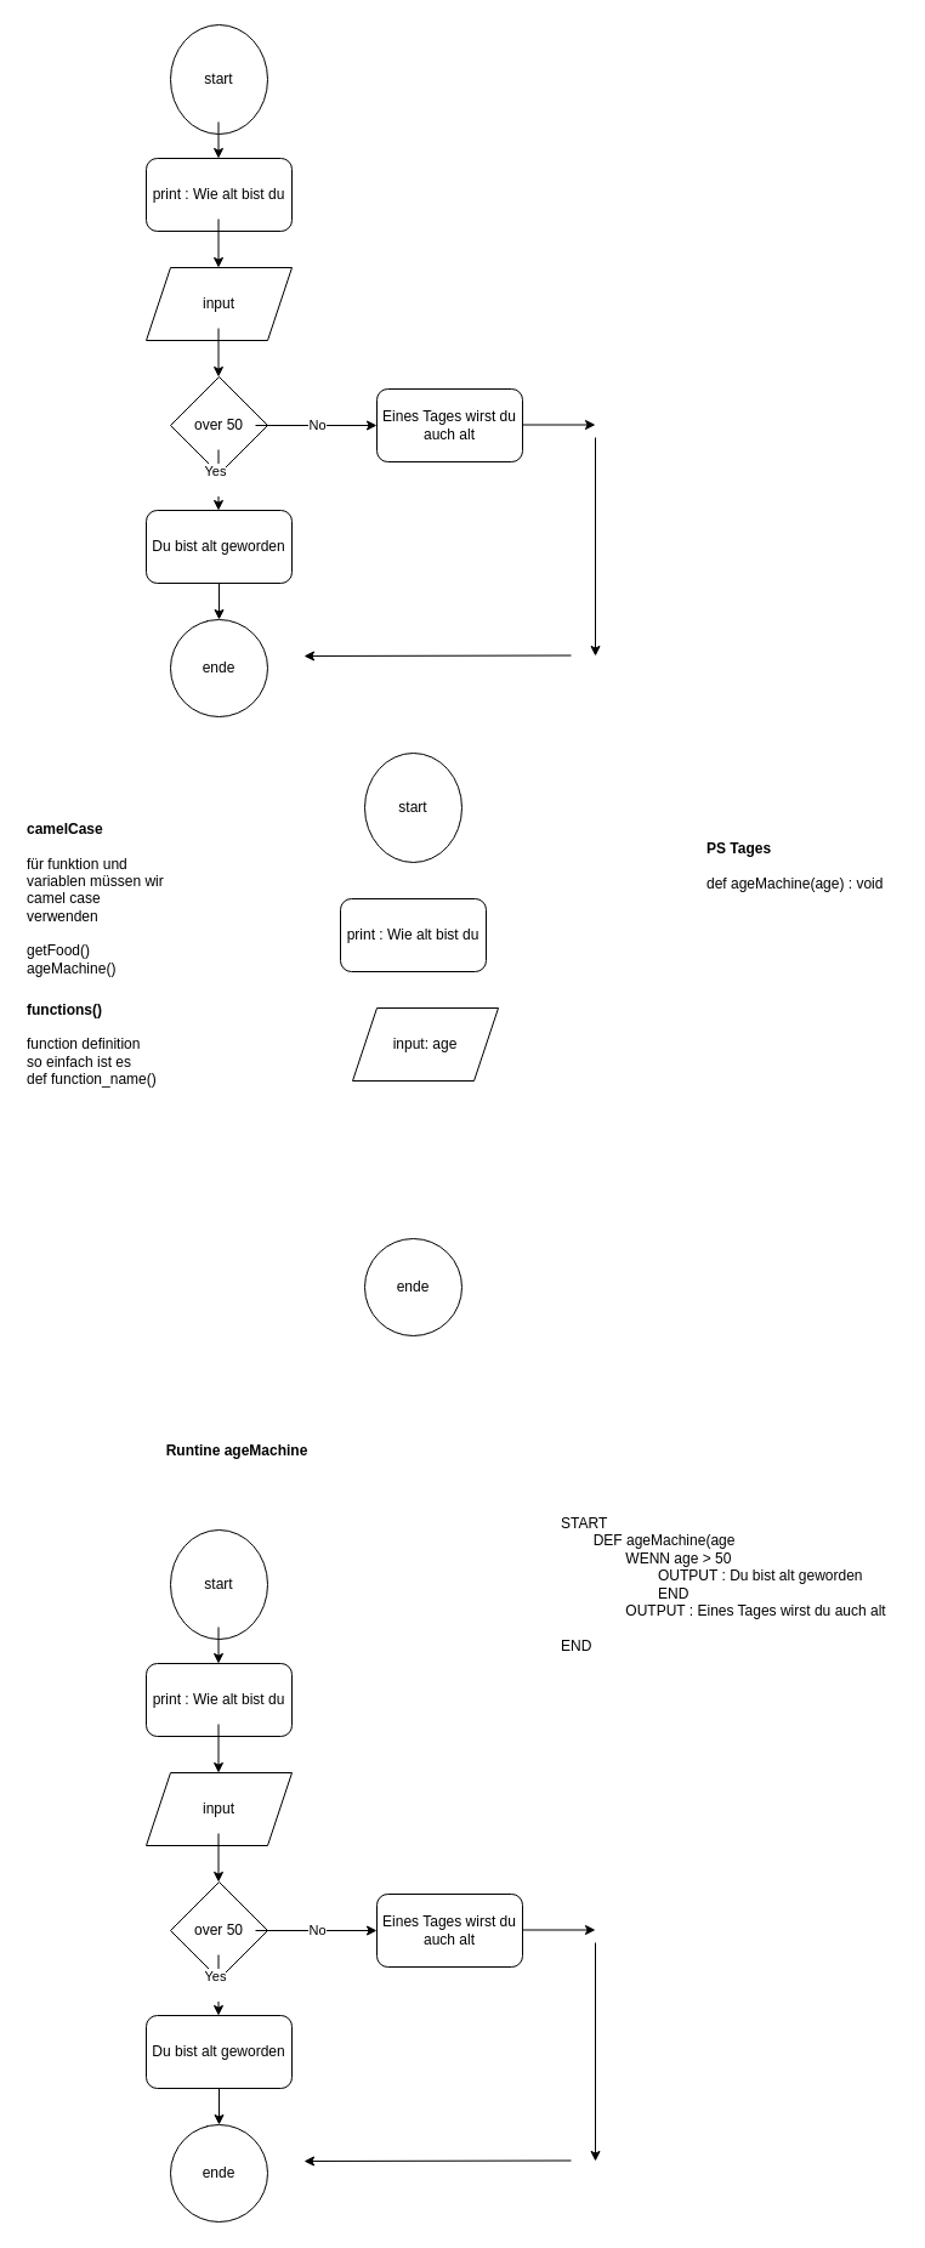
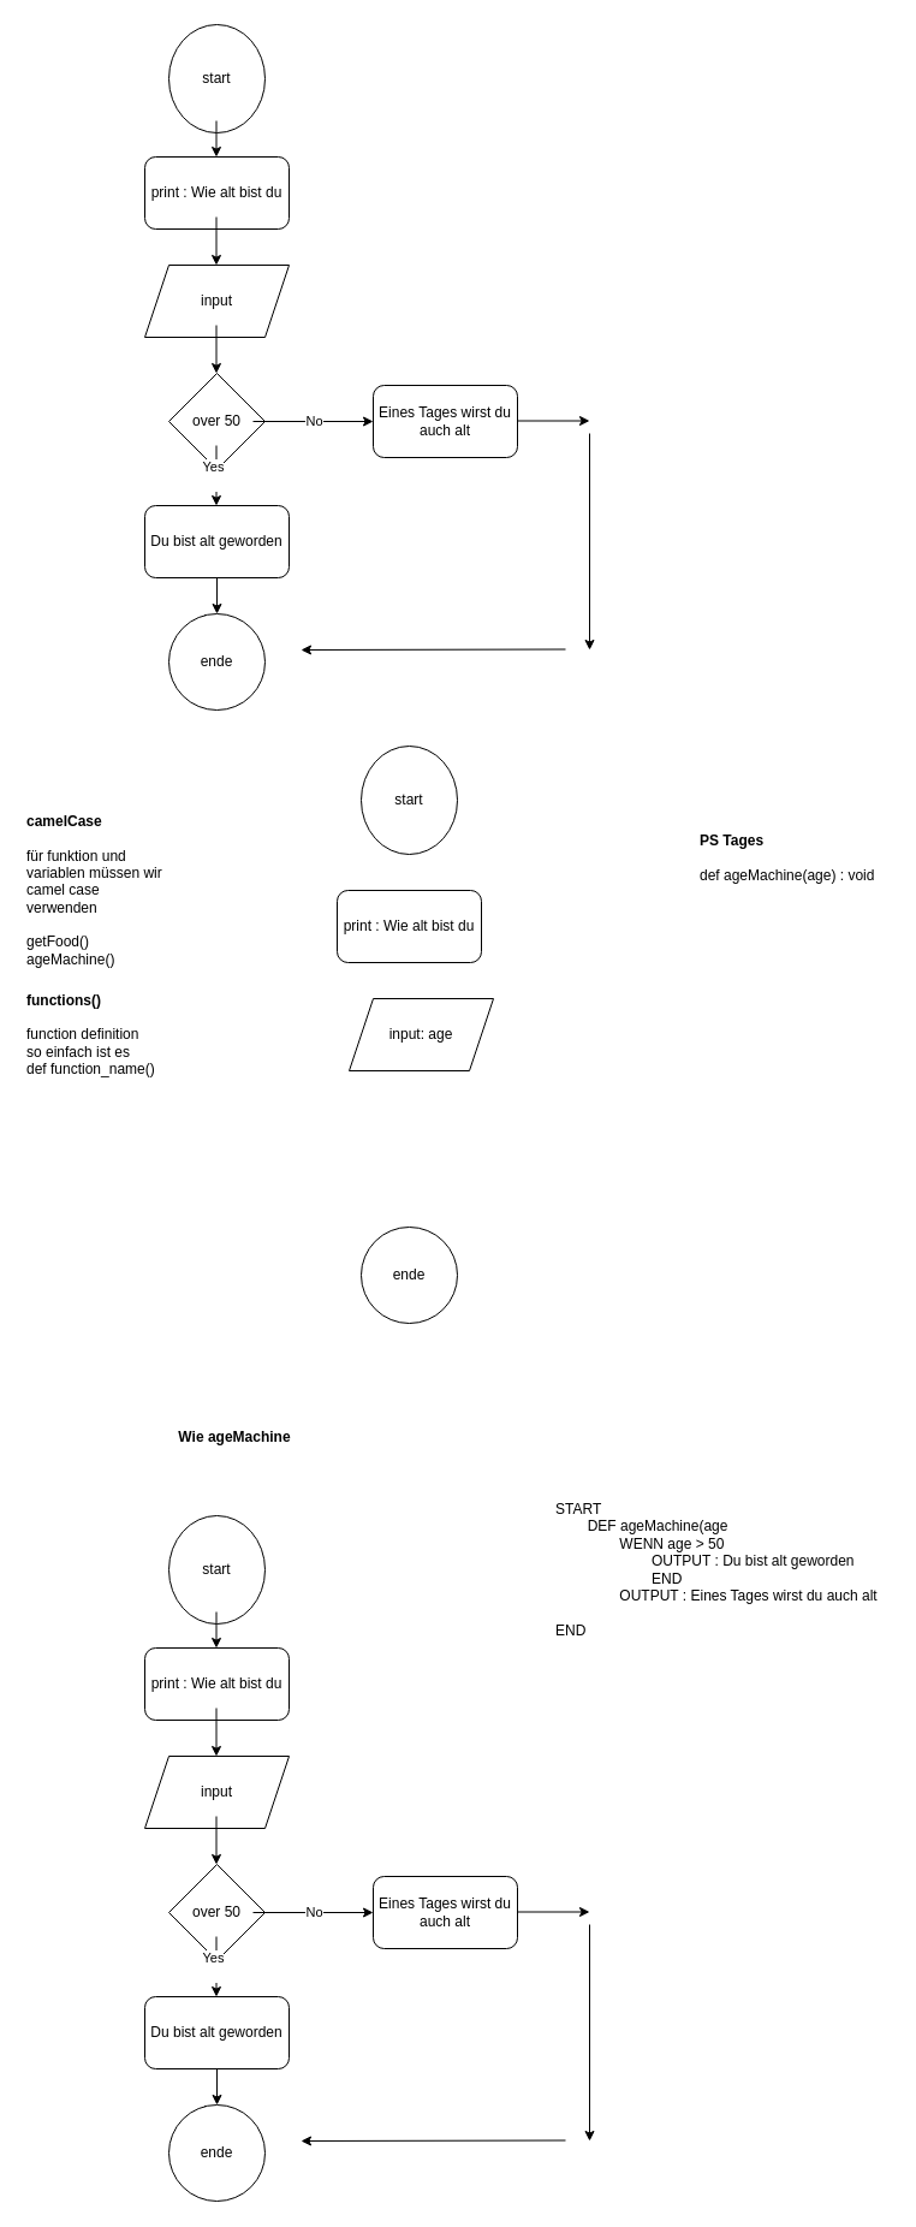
  <mxCell id="0" />
  <mxCell id="1" parent="0" />
  <mxCell id="2" value="start" style="ellipse;whiteSpace=wrap;html=1;" vertex="1" parent="1"><mxGeometry x="140" y="20" width="80" height="90" as="geometry" /></mxCell>
  <mxCell id="3" value="input" style="shape=parallelogram;perimeter=parallelogramPerimeter;whiteSpace=wrap;html=1;fixedSize=1;" vertex="1" parent="1"><mxGeometry x="120" y="220" width="120" height="60" as="geometry" /></mxCell>
  <mxCell id="4" value="print : Wie alt bist du" style="rounded=1;whiteSpace=wrap;html=1;" vertex="1" parent="1"><mxGeometry x="120" y="130" width="120" height="60" as="geometry" /></mxCell>
  <mxCell id="5" value="over 50" style="rhombus;whiteSpace=wrap;html=1;" vertex="1" parent="1"><mxGeometry x="140" y="310" width="80" height="80" as="geometry" /></mxCell>
  <mxCell id="6" value="" style="endArrow=classic;html=1;rounded=0;" edge="1" parent="1"><mxGeometry relative="1" as="geometry"><mxPoint x="179.5" y="370" as="sourcePoint" /><mxPoint x="179.5" y="420" as="targetPoint" /></mxGeometry></mxCell>
  <mxCell id="7" value="Yes&lt;div&gt;&lt;br&gt;&lt;/div&gt;" style="edgeLabel;html=1;align=center;verticalAlign=middle;resizable=0;points=[];" vertex="1" connectable="0" parent="6"><mxGeometry x="-0.04" y="-3" relative="1" as="geometry"><mxPoint as="offset" /></mxGeometry></mxCell>
  <mxCell id="8" value="Du bist alt geworden" style="rounded=1;whiteSpace=wrap;html=1;" vertex="1" parent="1"><mxGeometry x="120" y="420" width="120" height="60" as="geometry" /></mxCell>
  <mxCell id="9" value="" style="endArrow=classic;html=1;rounded=0;" edge="1" parent="1"><mxGeometry relative="1" as="geometry"><mxPoint x="210" y="350" as="sourcePoint" /><mxPoint x="310" y="350" as="targetPoint" /></mxGeometry></mxCell>
  <mxCell id="10" value="No" style="edgeLabel;html=1;align=center;verticalAlign=middle;resizable=0;points=[];" vertex="1" connectable="0" parent="9"><mxGeometry y="1" relative="1" as="geometry"><mxPoint as="offset" /></mxGeometry></mxCell>
  <mxCell id="11" value="Eines Tages wirst du auch alt" style="rounded=1;whiteSpace=wrap;html=1;" vertex="1" parent="1"><mxGeometry x="310" y="320" width="120" height="60" as="geometry" /></mxCell>
  <mxCell id="12" value="" style="endArrow=classic;html=1;rounded=0;" edge="1" parent="1"><mxGeometry width="50" height="50" relative="1" as="geometry"><mxPoint x="430" y="349.5" as="sourcePoint" /><mxPoint x="490" y="349.5" as="targetPoint" /></mxGeometry></mxCell>
  <mxCell id="13" value="" style="endArrow=classic;html=1;rounded=0;" edge="1" parent="1"><mxGeometry width="50" height="50" relative="1" as="geometry"><mxPoint x="490" y="360" as="sourcePoint" /><mxPoint x="490" y="540" as="targetPoint" /></mxGeometry></mxCell>
  <mxCell id="14" value="" style="endArrow=classic;html=1;rounded=0;" edge="1" parent="1"><mxGeometry width="50" height="50" relative="1" as="geometry"><mxPoint x="470" y="539.5" as="sourcePoint" /><mxPoint x="250" y="540" as="targetPoint" /></mxGeometry></mxCell>
  <mxCell id="15" value="" style="endArrow=classic;html=1;rounded=0;" edge="1" parent="1" source="20"><mxGeometry width="50" height="50" relative="1" as="geometry"><mxPoint x="169.5" y="490" as="sourcePoint" /><mxPoint x="169.5" y="510" as="targetPoint" /></mxGeometry></mxCell>
  <mxCell id="16" value="" style="endArrow=classic;html=1;rounded=0;" edge="1" parent="1"><mxGeometry width="50" height="50" relative="1" as="geometry"><mxPoint x="179.5" y="100" as="sourcePoint" /><mxPoint x="179.5" y="130" as="targetPoint" /></mxGeometry></mxCell>
  <mxCell id="17" value="" style="endArrow=classic;html=1;rounded=0;" edge="1" parent="1"><mxGeometry width="50" height="50" relative="1" as="geometry"><mxPoint x="179.5" y="180" as="sourcePoint" /><mxPoint x="179.5" y="220" as="targetPoint" /></mxGeometry></mxCell>
  <mxCell id="18" value="" style="endArrow=classic;html=1;rounded=0;" edge="1" parent="1"><mxGeometry width="50" height="50" relative="1" as="geometry"><mxPoint x="179.5" y="270" as="sourcePoint" /><mxPoint x="179.5" y="310" as="targetPoint" /></mxGeometry></mxCell>
  <mxCell id="19" value="" style="endArrow=classic;html=1;rounded=0;exitX=0.5;exitY=1;exitDx=0;exitDy=0;" edge="1" parent="1" source="8" target="20"><mxGeometry width="50" height="50" relative="1" as="geometry"><mxPoint x="169.5" y="490" as="sourcePoint" /><mxPoint x="169.5" y="510" as="targetPoint" /></mxGeometry></mxCell>
  <mxCell id="20" value="ende" style="ellipse;whiteSpace=wrap;html=1;" vertex="1" parent="1"><mxGeometry x="140" y="510" width="80" height="80" as="geometry" /></mxCell>
  <mxCell id="21" value="&lt;b&gt;PS Tages&lt;/b&gt;&lt;div&gt;&lt;br&gt;&lt;/div&gt;&lt;div&gt;def ageMachine(age) : void&lt;/div&gt;&lt;div&gt;&lt;span style=&quot;white-space: pre;&quot;&gt;&#09;&lt;/span&gt;&lt;br&gt;&lt;/div&gt;" style="text;html=1;align=left;verticalAlign=middle;whiteSpace=wrap;rounded=0;" vertex="1" parent="1"><mxGeometry x="580" y="660" width="160" height="120" as="geometry" /></mxCell>
  <mxCell id="22" value="&lt;b&gt;camelCase&lt;/b&gt;&lt;div&gt;&lt;b&gt;&lt;br&gt;&lt;/b&gt;&lt;/div&gt;&lt;div&gt;für funktion und variablen müssen wir camel case verwenden&lt;/div&gt;&lt;div&gt;&lt;br&gt;&lt;/div&gt;&lt;div&gt;getFood()&lt;/div&gt;&lt;div&gt;ageMachine()&lt;/div&gt;" style="text;html=1;align=left;verticalAlign=middle;whiteSpace=wrap;rounded=0;" vertex="1" parent="1"><mxGeometry x="20" y="700" width="120" height="80" as="geometry" /></mxCell>
  <mxCell id="23" value="&lt;b&gt;functions()&lt;/b&gt;&lt;div&gt;&lt;b&gt;&lt;br&gt;&lt;/b&gt;&lt;/div&gt;&lt;div&gt;function definition&lt;/div&gt;&lt;div&gt;so einfach ist es&lt;/div&gt;&lt;div&gt;def function_name()&lt;/div&gt;" style="text;html=1;align=left;verticalAlign=middle;whiteSpace=wrap;rounded=0;" vertex="1" parent="1"><mxGeometry x="20" y="820" width="120" height="80" as="geometry" /></mxCell>
  <mxCell id="24" value="start" style="ellipse;whiteSpace=wrap;html=1;" vertex="1" parent="1"><mxGeometry x="300" y="620" width="80" height="90" as="geometry" /></mxCell>
  <mxCell id="25" value="ende" style="ellipse;whiteSpace=wrap;html=1;" vertex="1" parent="1"><mxGeometry x="300" y="1020" width="80" height="80" as="geometry" /></mxCell>
  <mxCell id="26" value="print : Wie alt bist du" style="rounded=1;whiteSpace=wrap;html=1;" vertex="1" parent="1"><mxGeometry x="280" y="740" width="120" height="60" as="geometry" /></mxCell>
  <mxCell id="27" value="input: age" style="shape=parallelogram;perimeter=parallelogramPerimeter;whiteSpace=wrap;html=1;fixedSize=1;" vertex="1" parent="1"><mxGeometry x="290" y="830" width="120" height="60" as="geometry" /></mxCell>
  <mxCell id="28" value="start" style="ellipse;whiteSpace=wrap;html=1;" vertex="1" parent="1"><mxGeometry x="140" y="1260" width="80" height="90" as="geometry" /></mxCell>
  <mxCell id="29" value="input" style="shape=parallelogram;perimeter=parallelogramPerimeter;whiteSpace=wrap;html=1;fixedSize=1;" vertex="1" parent="1"><mxGeometry x="120" y="1460" width="120" height="60" as="geometry" /></mxCell>
  <mxCell id="30" value="print : Wie alt bist du" style="rounded=1;whiteSpace=wrap;html=1;" vertex="1" parent="1"><mxGeometry x="120" y="1370" width="120" height="60" as="geometry" /></mxCell>
  <mxCell id="31" value="over 50" style="rhombus;whiteSpace=wrap;html=1;" vertex="1" parent="1"><mxGeometry x="140" y="1550" width="80" height="80" as="geometry" /></mxCell>
  <mxCell id="32" value="" style="endArrow=classic;html=1;rounded=0;" edge="1" parent="1"><mxGeometry relative="1" as="geometry"><mxPoint x="179.5" y="1610" as="sourcePoint" /><mxPoint x="179.5" y="1660" as="targetPoint" /></mxGeometry></mxCell>
  <mxCell id="33" value="Yes&lt;div&gt;&lt;br&gt;&lt;/div&gt;" style="edgeLabel;html=1;align=center;verticalAlign=middle;resizable=0;points=[];" vertex="1" connectable="0" parent="32"><mxGeometry x="-0.04" y="-3" relative="1" as="geometry"><mxPoint as="offset" /></mxGeometry></mxCell>
  <mxCell id="34" value="Du bist alt geworden" style="rounded=1;whiteSpace=wrap;html=1;" vertex="1" parent="1"><mxGeometry x="120" y="1660" width="120" height="60" as="geometry" /></mxCell>
  <mxCell id="35" value="" style="endArrow=classic;html=1;rounded=0;" edge="1" parent="1"><mxGeometry relative="1" as="geometry"><mxPoint x="210" y="1590" as="sourcePoint" /><mxPoint x="310" y="1590" as="targetPoint" /></mxGeometry></mxCell>
  <mxCell id="36" value="No" style="edgeLabel;html=1;align=center;verticalAlign=middle;resizable=0;points=[];" vertex="1" connectable="0" parent="35"><mxGeometry y="1" relative="1" as="geometry"><mxPoint as="offset" /></mxGeometry></mxCell>
  <mxCell id="37" value="Eines Tages wirst du auch alt" style="rounded=1;whiteSpace=wrap;html=1;" vertex="1" parent="1"><mxGeometry x="310" y="1560" width="120" height="60" as="geometry" /></mxCell>
  <mxCell id="38" value="" style="endArrow=classic;html=1;rounded=0;" edge="1" parent="1"><mxGeometry width="50" height="50" relative="1" as="geometry"><mxPoint x="430" y="1589.5" as="sourcePoint" /><mxPoint x="490" y="1589.5" as="targetPoint" /></mxGeometry></mxCell>
  <mxCell id="39" value="" style="endArrow=classic;html=1;rounded=0;" edge="1" parent="1"><mxGeometry width="50" height="50" relative="1" as="geometry"><mxPoint x="490" y="1600" as="sourcePoint" /><mxPoint x="490" y="1780" as="targetPoint" /></mxGeometry></mxCell>
  <mxCell id="40" value="" style="endArrow=classic;html=1;rounded=0;" edge="1" parent="1"><mxGeometry width="50" height="50" relative="1" as="geometry"><mxPoint x="470" y="1779.5" as="sourcePoint" /><mxPoint x="250" y="1780" as="targetPoint" /></mxGeometry></mxCell>
  <mxCell id="41" value="" style="endArrow=classic;html=1;rounded=0;" edge="1" source="46" parent="1"><mxGeometry width="50" height="50" relative="1" as="geometry"><mxPoint x="169.5" y="1730" as="sourcePoint" /><mxPoint x="169.5" y="1750" as="targetPoint" /></mxGeometry></mxCell>
  <mxCell id="42" value="" style="endArrow=classic;html=1;rounded=0;" edge="1" parent="1"><mxGeometry width="50" height="50" relative="1" as="geometry"><mxPoint x="179.5" y="1340" as="sourcePoint" /><mxPoint x="179.5" y="1370" as="targetPoint" /></mxGeometry></mxCell>
  <mxCell id="43" value="" style="endArrow=classic;html=1;rounded=0;" edge="1" parent="1"><mxGeometry width="50" height="50" relative="1" as="geometry"><mxPoint x="179.5" y="1420" as="sourcePoint" /><mxPoint x="179.5" y="1460" as="targetPoint" /></mxGeometry></mxCell>
  <mxCell id="44" value="" style="endArrow=classic;html=1;rounded=0;" edge="1" parent="1"><mxGeometry width="50" height="50" relative="1" as="geometry"><mxPoint x="179.5" y="1510" as="sourcePoint" /><mxPoint x="179.5" y="1550" as="targetPoint" /></mxGeometry></mxCell>
  <mxCell id="45" value="" style="endArrow=classic;html=1;rounded=0;exitX=0.5;exitY=1;exitDx=0;exitDy=0;" edge="1" source="34" target="46" parent="1"><mxGeometry width="50" height="50" relative="1" as="geometry"><mxPoint x="169.5" y="1730" as="sourcePoint" /><mxPoint x="169.5" y="1750" as="targetPoint" /></mxGeometry></mxCell>
  <mxCell id="46" value="ende" style="ellipse;whiteSpace=wrap;html=1;" vertex="1" parent="1"><mxGeometry x="140" y="1750" width="80" height="80" as="geometry" /></mxCell>
- <mxCell id="47" value="&lt;b&gt;Runtine ageMachine&lt;/b&gt;" style="text;html=1;align=center;verticalAlign=middle;whiteSpace=wrap;rounded=0;" vertex="1" parent="1"><mxGeometry x="60" y="1160" width="270" height="70" as="geometry" /></mxCell>
+ <mxCell id="47" value="&lt;b&gt;Wie ageMachine&lt;/b&gt;" style="text;html=1;align=center;verticalAlign=middle;whiteSpace=wrap;rounded=0;" vertex="1" parent="1"><mxGeometry x="60" y="1160" width="270" height="70" as="geometry" /></mxCell>
  <mxCell id="48" value="START&lt;div&gt;&lt;span style=&quot;white-space: pre;&quot;&gt;&#09;&lt;/span&gt;DEF ageMachine(age&lt;br&gt;&lt;/div&gt;&lt;div&gt;&lt;span style=&quot;white-space: pre;&quot;&gt;&#09;&lt;/span&gt;&lt;span style=&quot;white-space: pre;&quot;&gt;&#09;&lt;/span&gt;WENN age &amp;gt; 50&lt;br&gt;&lt;/div&gt;&lt;div&gt;&lt;span style=&quot;white-space: pre;&quot;&gt;&#09;&lt;/span&gt;&lt;span style=&quot;white-space: pre;&quot;&gt;&#09;&lt;/span&gt;&lt;span style=&quot;white-space: pre;&quot;&gt;&#09;&lt;/span&gt;OUTPUT : Du bist alt geworden&lt;br&gt;&lt;/div&gt;&lt;div&gt;&lt;span style=&quot;white-space: pre;&quot;&gt;&#09;&lt;/span&gt;&lt;span style=&quot;white-space: pre;&quot;&gt;&#09;&lt;/span&gt;&lt;span style=&quot;white-space: pre;&quot;&gt;&#09;&lt;/span&gt;END&lt;br&gt;&lt;/div&gt;&lt;div&gt;&lt;span style=&quot;white-space: pre;&quot;&gt;&#09;&lt;/span&gt;&lt;span style=&quot;white-space: pre;&quot;&gt;&#09;&lt;/span&gt;OUTPUT : Eines Tages wirst du auch alt&lt;br&gt;&lt;/div&gt;&lt;div&gt;&lt;br&gt;&lt;/div&gt;&lt;div&gt;END&lt;/div&gt;" style="text;html=1;align=left;verticalAlign=middle;whiteSpace=wrap;rounded=0;" vertex="1" parent="1"><mxGeometry x="460" y="1175" width="280" height="260" as="geometry" /></mxCell>
